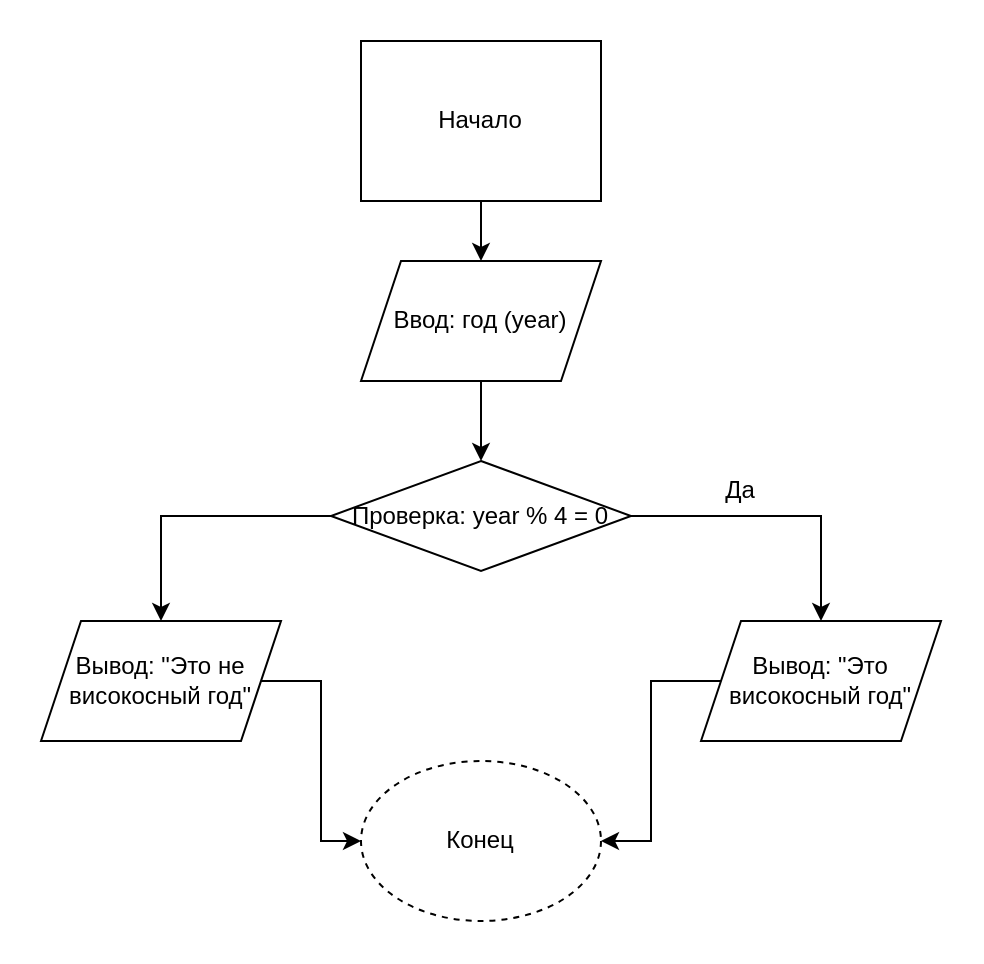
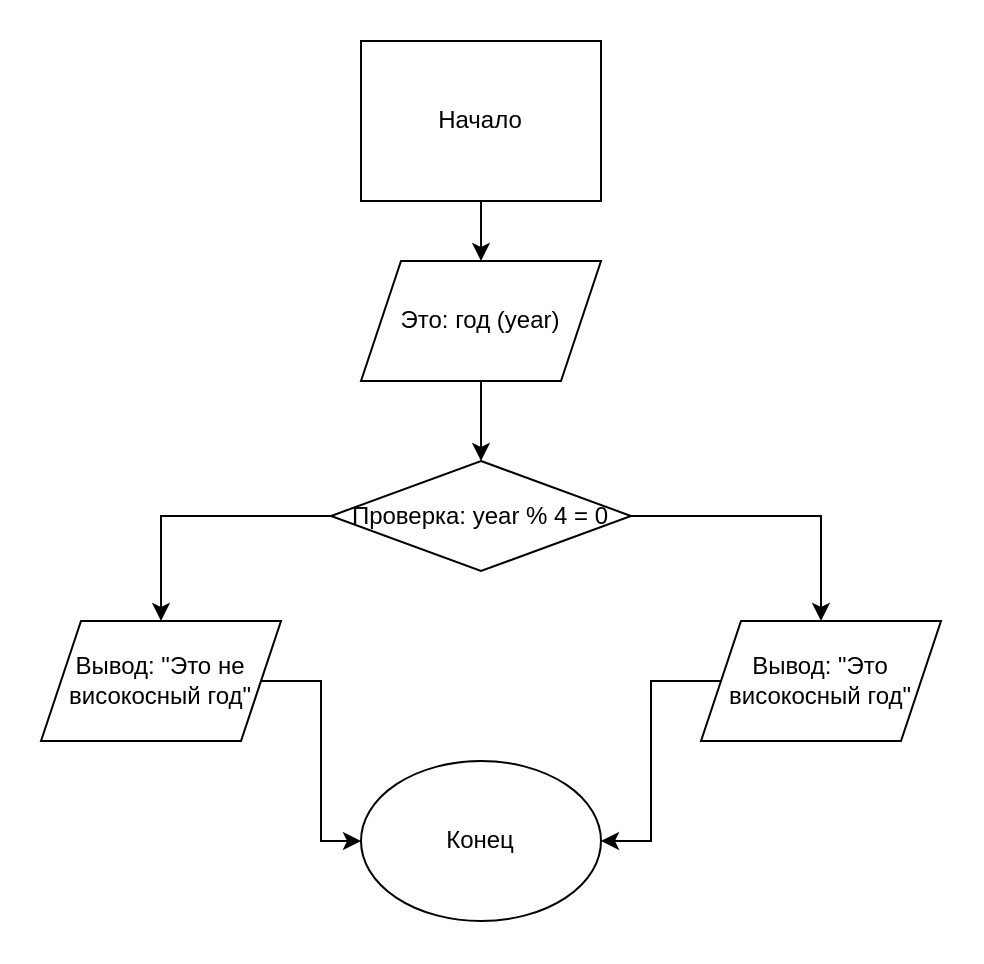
  <mxCell id="0" />
  <mxCell id="1" parent="0" />
  <mxCell id="2" style="edgeStyle=orthogonalEdgeStyle;rounded=0;orthogonalLoop=1;jettySize=auto;html=1;entryX=0.5;entryY=0;entryDx=0;entryDy=0;" edge="1" parent="1" source="3" target="5"><mxGeometry relative="1" as="geometry" /></mxCell>
  <mxCell id="3" value="Начало" style="whiteSpace=wrap;html=1;rounded=0;" vertex="1" parent="1"><mxGeometry x="180" y="20" width="120" height="80" as="geometry" /></mxCell>
  <mxCell id="4" style="edgeStyle=orthogonalEdgeStyle;rounded=0;orthogonalLoop=1;jettySize=auto;html=1;entryX=0.5;entryY=0;entryDx=0;entryDy=0;" edge="1" parent="1" source="5" target="8"><mxGeometry relative="1" as="geometry" /></mxCell>
- <mxCell id="5" value="Ввод: год (year)" style="shape=parallelogram;perimeter=parallelogramPerimeter;whiteSpace=wrap;html=1;fixedSize=1;" vertex="1" parent="1"><mxGeometry x="180" y="130" width="120" height="60" as="geometry" /></mxCell>
+ <mxCell id="5" value="Это: год (year)" style="shape=parallelogram;perimeter=parallelogramPerimeter;whiteSpace=wrap;html=1;fixedSize=1;" vertex="1" parent="1"><mxGeometry x="180" y="130" width="120" height="60" as="geometry" /></mxCell>
  <mxCell id="6" style="edgeStyle=orthogonalEdgeStyle;rounded=0;orthogonalLoop=1;jettySize=auto;html=1;entryX=0.5;entryY=0;entryDx=0;entryDy=0;" edge="1" parent="1" source="8" target="11"><mxGeometry relative="1" as="geometry" /></mxCell>
  <mxCell id="7" style="edgeStyle=orthogonalEdgeStyle;rounded=0;orthogonalLoop=1;jettySize=auto;html=1;entryX=0.5;entryY=0;entryDx=0;entryDy=0;" edge="1" parent="1" source="8" target="13"><mxGeometry relative="1" as="geometry" /></mxCell>
  <mxCell id="8" value="Проверка: year % 4 = 0" style="rhombus;whiteSpace=wrap;html=1;" vertex="1" parent="1"><mxGeometry x="165" y="230" width="150" height="55" as="geometry" /></mxCell>
- <mxCell id="9" value="Да" style="text;html=1;strokeColor=none;fillColor=none;align=center;verticalAlign=middle;whiteSpace=wrap;rounded=0;" vertex="1" parent="1"><mxGeometry x="340" y="230" width="60" height="30" as="geometry" /></mxCell>
  <mxCell id="10" style="edgeStyle=orthogonalEdgeStyle;rounded=0;orthogonalLoop=1;jettySize=auto;html=1;entryX=1;entryY=0.5;entryDx=0;entryDy=0;" edge="1" parent="1" source="11" target="14"><mxGeometry relative="1" as="geometry" /></mxCell>
  <mxCell id="11" value="Вывод: &quot;Это високосный год&quot;" style="shape=parallelogram;perimeter=parallelogramPerimeter;whiteSpace=wrap;html=1;fixedSize=1;" vertex="1" parent="1"><mxGeometry x="350" y="310" width="120" height="60" as="geometry" /></mxCell>
  <mxCell id="12" style="edgeStyle=orthogonalEdgeStyle;rounded=0;orthogonalLoop=1;jettySize=auto;html=1;entryX=0;entryY=0.5;entryDx=0;entryDy=0;" edge="1" parent="1" source="13" target="14"><mxGeometry relative="1" as="geometry" /></mxCell>
  <mxCell id="13" value="Вывод: &quot;Это не високосный год&quot;" style="shape=parallelogram;perimeter=parallelogramPerimeter;whiteSpace=wrap;html=1;fixedSize=1;" vertex="1" parent="1"><mxGeometry x="20" y="310" width="120" height="60" as="geometry" /></mxCell>
- <mxCell id="14" value="Конец" style="ellipse;whiteSpace=wrap;html=1;dashed=1;" vertex="1" parent="1"><mxGeometry x="180" y="380" width="120" height="80" as="geometry" /></mxCell>
+ <mxCell id="14" value="Конец" style="ellipse;whiteSpace=wrap;html=1;" vertex="1" parent="1"><mxGeometry x="180" y="380" width="120" height="80" as="geometry" /></mxCell>
